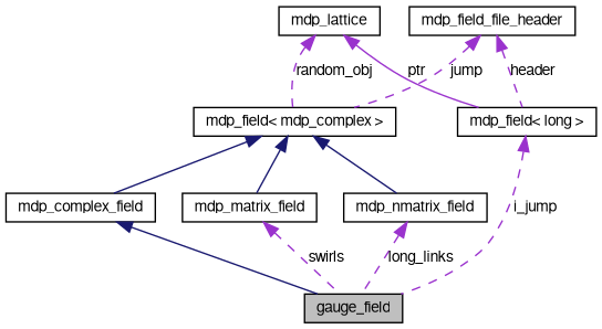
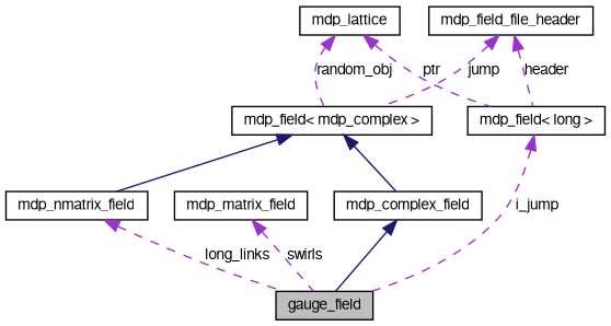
  digraph {
    node [color=black fillcolor=white fontname=FreeSans fontsize=10 shape=record style=filled]
    edge [color=darkorchid3 dir=back fontname=FreeSans fontsize=10 labelfontname=FreeSans labelfontsize=10 style=dashed]
    n1 [fillcolor=grey75 fontcolor=black height=0.2 label=gauge_field width=0.4]
    n2 [height=0.2 label=mdp_complex_field width=0.4]
    n3 [height=0.2 label="mdp_field\< mdp_complex \>" width=0.4]
    n4 [height=0.2 label=mdp_matrix_field width=0.4]
    n5 [height=0.2 label=mdp_nmatrix_field width=0.4]
    n6 [height=0.2 label=mdp_lattice width=0.4]
    n7 [height=0.2 label="mdp_field\< long \>" width=0.4]
    n8 [height=0.2 label=mdp_field_file_header width=0.4]
    n2 -> n1 [color=midnightblue style=solid]
    n3 -> n2 [color=midnightblue style=solid]
-   n3 -> n4 [color=midnightblue style=solid]
    n3 -> n5 [color=midnightblue style=solid]
    n4 -> n1 [label=swirls]
    n5 -> n1 [label=long_links]
    n6 -> n3 [label=random_obj]
-   n6 -> n7 [label=ptr style=solid]
+   n6 -> n7 [label=ptr]
    n7 -> n1 [label=i_jump]
    n8 -> n3 [label=jump]
    n8 -> n7 [label=header]
  }
